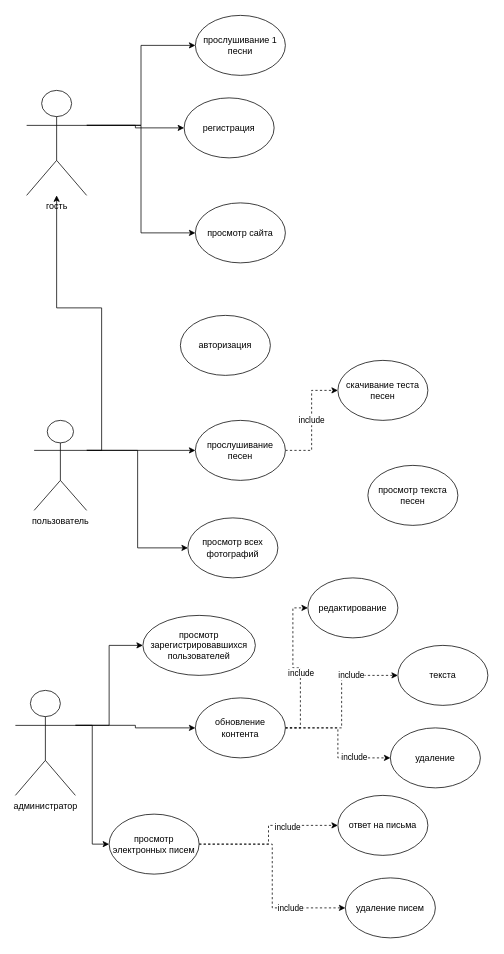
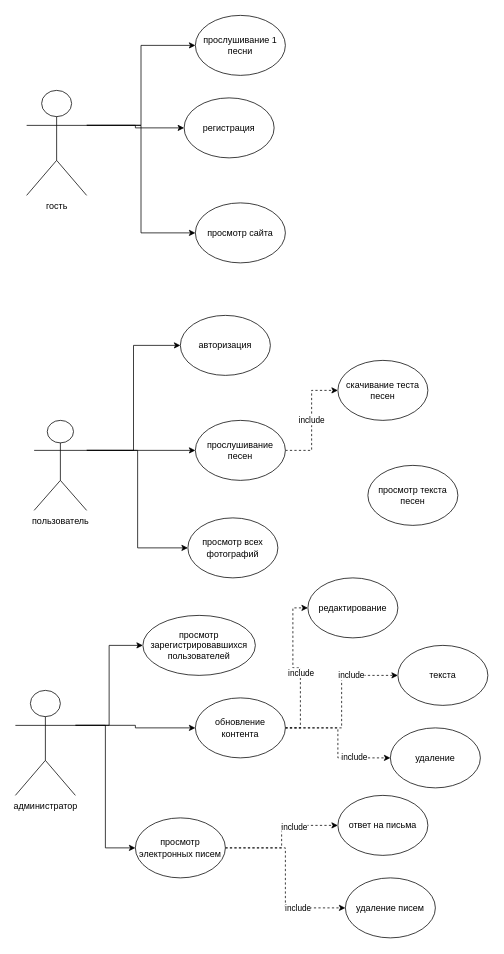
  <mxCell id="0" />
  <mxCell id="1" parent="0" />
  <mxCell id="2" style="edgeStyle=orthogonalEdgeStyle;rounded=0;orthogonalLoop=1;jettySize=auto;html=1;exitX=1;exitY=0.333;exitDx=0;exitDy=0;exitPerimeter=0;entryX=0;entryY=0.5;entryDx=0;entryDy=0;" parent="1" source="5" target="14" edge="1"><mxGeometry relative="1" as="geometry" /></mxCell>
  <mxCell id="3" value="" style="edgeStyle=orthogonalEdgeStyle;rounded=0;orthogonalLoop=1;jettySize=auto;html=1;exitX=1;exitY=0.333;exitDx=0;exitDy=0;exitPerimeter=0;entryX=0;entryY=0.5;entryDx=0;entryDy=0;" parent="1" source="5" target="15" edge="1"><mxGeometry x="-0.172" y="-68" relative="1" as="geometry"><mxPoint as="offset" /></mxGeometry></mxCell>
  <mxCell id="4" style="edgeStyle=orthogonalEdgeStyle;rounded=0;orthogonalLoop=1;jettySize=auto;html=1;exitX=1;exitY=0.333;exitDx=0;exitDy=0;exitPerimeter=0;entryX=0;entryY=0.5;entryDx=0;entryDy=0;" parent="1" source="5" target="16" edge="1"><mxGeometry relative="1" as="geometry" /></mxCell>
  <mxCell id="5" value="гость" style="shape=umlActor;verticalLabelPosition=bottom;verticalAlign=top;html=1;outlineConnect=0;" parent="1" vertex="1"><mxGeometry x="35" y="120" width="80" height="140" as="geometry" /></mxCell>
- <mxCell id="6" style="edgeStyle=orthogonalEdgeStyle;rounded=0;orthogonalLoop=1;jettySize=auto;html=1;exitX=1;exitY=0.333;exitDx=0;exitDy=0;exitPerimeter=0;" parent="1" source="9" target="5" edge="1"><mxGeometry relative="1" as="geometry" /></mxCell>
+ <mxCell id="6" style="edgeStyle=orthogonalEdgeStyle;rounded=0;orthogonalLoop=1;jettySize=auto;html=1;exitX=1;exitY=0.333;exitDx=0;exitDy=0;exitPerimeter=0;entryX=0;entryY=0.5;entryDx=0;entryDy=0;" parent="1" source="9" target="17" edge="1"><mxGeometry relative="1" as="geometry" /></mxCell>
  <mxCell id="7" style="edgeStyle=orthogonalEdgeStyle;rounded=0;orthogonalLoop=1;jettySize=auto;html=1;exitX=1;exitY=0.333;exitDx=0;exitDy=0;exitPerimeter=0;entryX=0;entryY=0.5;entryDx=0;entryDy=0;" parent="1" source="9" target="19" edge="1"><mxGeometry relative="1" as="geometry" /></mxCell>
  <mxCell id="8" value="" style="edgeStyle=orthogonalEdgeStyle;rounded=0;orthogonalLoop=1;jettySize=auto;html=1;exitX=1;exitY=0.333;exitDx=0;exitDy=0;exitPerimeter=0;entryX=0;entryY=0.5;entryDx=0;entryDy=0;" parent="1" source="9" target="20" edge="1"><mxGeometry x="0.027" y="40" relative="1" as="geometry"><Array as="points"><mxPoint x="183" y="600" /><mxPoint x="183" y="730" /></Array><mxPoint as="offset" /></mxGeometry></mxCell>
  <mxCell id="9" value="пользователь" style="shape=umlActor;verticalLabelPosition=bottom;verticalAlign=top;html=1;outlineConnect=0;" parent="1" vertex="1"><mxGeometry x="45" y="560" width="70" height="120" as="geometry" /></mxCell>
  <mxCell id="10" style="edgeStyle=orthogonalEdgeStyle;rounded=0;orthogonalLoop=1;jettySize=auto;html=1;exitX=1;exitY=0.333;exitDx=0;exitDy=0;exitPerimeter=0;entryX=0;entryY=0.5;entryDx=0;entryDy=0;" parent="1" source="13" target="23" edge="1"><mxGeometry relative="1" as="geometry" /></mxCell>
  <mxCell id="11" style="edgeStyle=orthogonalEdgeStyle;rounded=0;orthogonalLoop=1;jettySize=auto;html=1;exitX=1;exitY=0.333;exitDx=0;exitDy=0;exitPerimeter=0;entryX=0;entryY=0.5;entryDx=0;entryDy=0;" parent="1" source="13" target="30" edge="1"><mxGeometry relative="1" as="geometry" /></mxCell>
  <mxCell id="12" style="edgeStyle=orthogonalEdgeStyle;rounded=0;orthogonalLoop=1;jettySize=auto;html=1;exitX=1;exitY=0.333;exitDx=0;exitDy=0;exitPerimeter=0;entryX=0;entryY=0.5;entryDx=0;entryDy=0;" parent="1" source="13" target="35" edge="1"><mxGeometry relative="1" as="geometry" /></mxCell>
  <mxCell id="13" value="администратор" style="shape=umlActor;verticalLabelPosition=bottom;verticalAlign=top;html=1;outlineConnect=0;" parent="1" vertex="1"><mxGeometry x="20" y="920" width="80" height="140" as="geometry" /></mxCell>
  <mxCell id="14" value="прослушивание 1 песни" style="ellipse;whiteSpace=wrap;html=1;" parent="1" vertex="1"><mxGeometry x="260" y="20" width="120" height="80" as="geometry" /></mxCell>
  <mxCell id="15" value="регистрация" style="ellipse;whiteSpace=wrap;html=1;" parent="1" vertex="1"><mxGeometry x="245" y="130" width="120" height="80" as="geometry" /></mxCell>
  <mxCell id="16" value="просмотр сайта" style="ellipse;whiteSpace=wrap;html=1;" parent="1" vertex="1"><mxGeometry x="260" y="270" width="120" height="80" as="geometry" /></mxCell>
  <mxCell id="17" value="авторизация" style="ellipse;whiteSpace=wrap;html=1;" parent="1" vertex="1"><mxGeometry x="240" y="420" width="120" height="80" as="geometry" /></mxCell>
  <mxCell id="18" value="include" style="edgeStyle=orthogonalEdgeStyle;rounded=0;orthogonalLoop=1;jettySize=auto;html=1;exitX=1;exitY=0.5;exitDx=0;exitDy=0;entryX=0;entryY=0.5;entryDx=0;entryDy=0;dashed=1;" parent="1" source="19" target="21" edge="1"><mxGeometry relative="1" as="geometry" /></mxCell>
  <mxCell id="19" value="прослушивание песен" style="ellipse;whiteSpace=wrap;html=1;" parent="1" vertex="1"><mxGeometry x="260" y="560" width="120" height="80" as="geometry" /></mxCell>
  <mxCell id="20" value="просмотр всех фотографий" style="ellipse;whiteSpace=wrap;html=1;" parent="1" vertex="1"><mxGeometry x="250" y="690" width="120" height="80" as="geometry" /></mxCell>
  <mxCell id="21" value="скачивание теста песен" style="ellipse;whiteSpace=wrap;html=1;" parent="1" vertex="1"><mxGeometry x="450" y="480" width="120" height="80" as="geometry" /></mxCell>
  <mxCell id="22" value="просмотр текста песен" style="ellipse;whiteSpace=wrap;html=1;" parent="1" vertex="1"><mxGeometry x="490" y="620" width="120" height="80" as="geometry" /></mxCell>
  <mxCell id="23" value="просмотр зарегистрировавшихся пользователей" style="ellipse;whiteSpace=wrap;html=1;" parent="1" vertex="1"><mxGeometry x="190" y="820" width="150" height="80" as="geometry" /></mxCell>
  <mxCell id="24" style="edgeStyle=orthogonalEdgeStyle;rounded=0;orthogonalLoop=1;jettySize=auto;html=1;exitX=1;exitY=0.5;exitDx=0;exitDy=0;entryX=0;entryY=0.5;entryDx=0;entryDy=0;dashed=1;" parent="1" source="30" target="36" edge="1"><mxGeometry relative="1" as="geometry" /></mxCell>
  <mxCell id="25" value="include" style="edgeLabel;html=1;align=center;verticalAlign=middle;resizable=0;points=[];" vertex="1" connectable="0" parent="24"><mxGeometry x="-0.106" relative="1" as="geometry"><mxPoint as="offset" /></mxGeometry></mxCell>
  <mxCell id="26" style="edgeStyle=orthogonalEdgeStyle;rounded=0;orthogonalLoop=1;jettySize=auto;html=1;exitX=1;exitY=0.5;exitDx=0;exitDy=0;entryX=0;entryY=0.5;entryDx=0;entryDy=0;dashed=1;" parent="1" source="30" target="37" edge="1"><mxGeometry relative="1" as="geometry" /></mxCell>
  <mxCell id="27" value="include" style="edgeLabel;html=1;align=center;verticalAlign=middle;resizable=0;points=[];" vertex="1" connectable="0" parent="26"><mxGeometry x="0.43" y="1" relative="1" as="geometry"><mxPoint as="offset" /></mxGeometry></mxCell>
  <mxCell id="28" style="edgeStyle=orthogonalEdgeStyle;rounded=0;orthogonalLoop=1;jettySize=auto;html=1;exitX=1;exitY=0.5;exitDx=0;exitDy=0;entryX=0;entryY=0.5;entryDx=0;entryDy=0;dashed=1;" parent="1" source="30" target="38" edge="1"><mxGeometry relative="1" as="geometry" /></mxCell>
  <mxCell id="29" value="include" style="edgeLabel;html=1;align=center;verticalAlign=middle;resizable=0;points=[];" vertex="1" connectable="0" parent="28"><mxGeometry x="0.46" y="2" relative="1" as="geometry"><mxPoint as="offset" /></mxGeometry></mxCell>
  <mxCell id="30" value="обновление контента" style="ellipse;whiteSpace=wrap;html=1;" parent="1" vertex="1"><mxGeometry x="260" y="930" width="120" height="80" as="geometry" /></mxCell>
  <mxCell id="31" style="edgeStyle=orthogonalEdgeStyle;rounded=0;orthogonalLoop=1;jettySize=auto;html=1;exitX=1;exitY=0.5;exitDx=0;exitDy=0;entryX=0;entryY=0.5;entryDx=0;entryDy=0;dashed=1;" parent="1" source="35" target="39" edge="1"><mxGeometry relative="1" as="geometry" /></mxCell>
  <mxCell id="32" value="include" style="edgeLabel;html=1;align=center;verticalAlign=middle;resizable=0;points=[];" vertex="1" connectable="0" parent="31"><mxGeometry x="0.349" y="-1" relative="1" as="geometry"><mxPoint as="offset" /></mxGeometry></mxCell>
  <mxCell id="33" style="edgeStyle=orthogonalEdgeStyle;rounded=0;orthogonalLoop=1;jettySize=auto;html=1;exitX=1;exitY=0.5;exitDx=0;exitDy=0;entryX=0;entryY=0.5;entryDx=0;entryDy=0;dashed=1;" parent="1" source="35" target="40" edge="1"><mxGeometry relative="1" as="geometry" /></mxCell>
  <mxCell id="34" value="include" style="edgeLabel;html=1;align=center;verticalAlign=middle;resizable=0;points=[];" vertex="1" connectable="0" parent="33"><mxGeometry x="0.47" relative="1" as="geometry"><mxPoint as="offset" /></mxGeometry></mxCell>
- <mxCell id="35" value="просмотр электронных писем" style="ellipse;whiteSpace=wrap;html=1;" parent="1" vertex="1"><mxGeometry x="145" y="1085" width="120" height="80" as="geometry" /></mxCell>
+ <mxCell id="35" value="просмотр электронных писем" style="ellipse;whiteSpace=wrap;html=1;" parent="1" vertex="1"><mxGeometry x="180" y="1090" width="120" height="80" as="geometry" /></mxCell>
  <mxCell id="36" value="редактирование" style="ellipse;whiteSpace=wrap;html=1;" parent="1" vertex="1"><mxGeometry x="410" y="770" width="120" height="80" as="geometry" /></mxCell>
  <mxCell id="37" value="текста" style="ellipse;whiteSpace=wrap;html=1;" parent="1" vertex="1"><mxGeometry x="530" y="860" width="120" height="80" as="geometry" /></mxCell>
  <mxCell id="38" value="удаление" style="ellipse;whiteSpace=wrap;html=1;" parent="1" vertex="1"><mxGeometry x="520" y="970" width="120" height="80" as="geometry" /></mxCell>
  <mxCell id="39" value="ответ на письма" style="ellipse;whiteSpace=wrap;html=1;" parent="1" vertex="1"><mxGeometry x="450" y="1060" width="120" height="80" as="geometry" /></mxCell>
  <mxCell id="40" value="удаление писем" style="ellipse;whiteSpace=wrap;html=1;" parent="1" vertex="1"><mxGeometry x="460" y="1170" width="120" height="80" as="geometry" /></mxCell>
